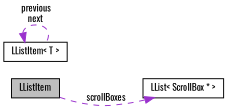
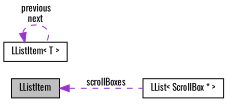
  digraph {
    fontname=Oswald
    rankdir=LR
    node [color=black fillcolor=white fontname=Oswald fontsize=10 shape=record style=filled]
    edge [color=darkorchid3 dir=back fontname=Oswald fontsize=10 labelfontname=Helvetica labelfontsize=10 style=dashed]
    n1 [fillcolor=grey75 fontcolor=black height=0.2 label=LListItem width=0.4]
    n2 [height=0.2 label="LList\< ScrollBox * \>" width=0.4]
    n3 [height=0.2 label="LListItem\< T \>" width=0.4]
-   n2 -> n1 [label=" scrollBoxes"]
+   n1 -> n2 [label=" scrollBoxes"]
    n3 -> n3 [label=" previous\nnext"]
  }
